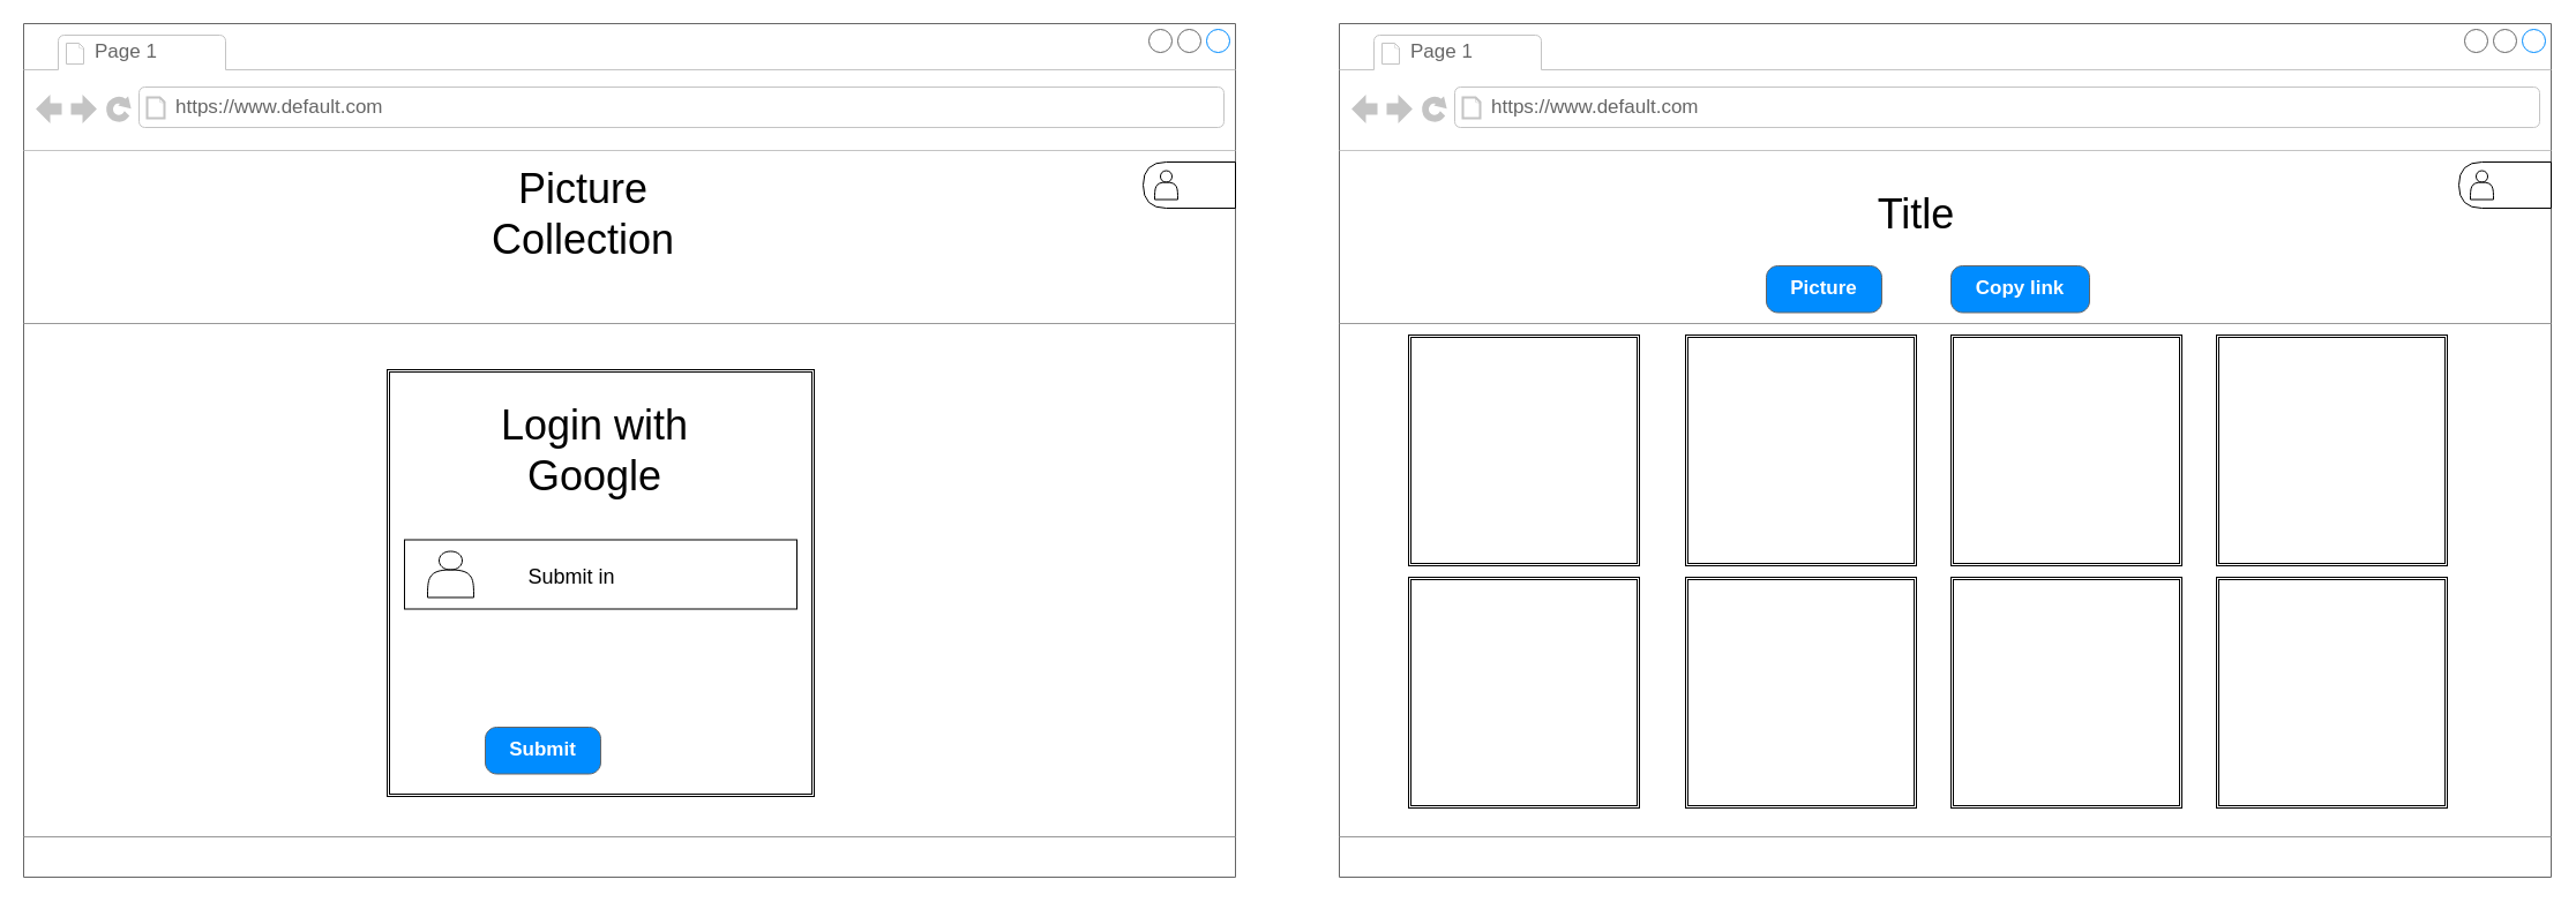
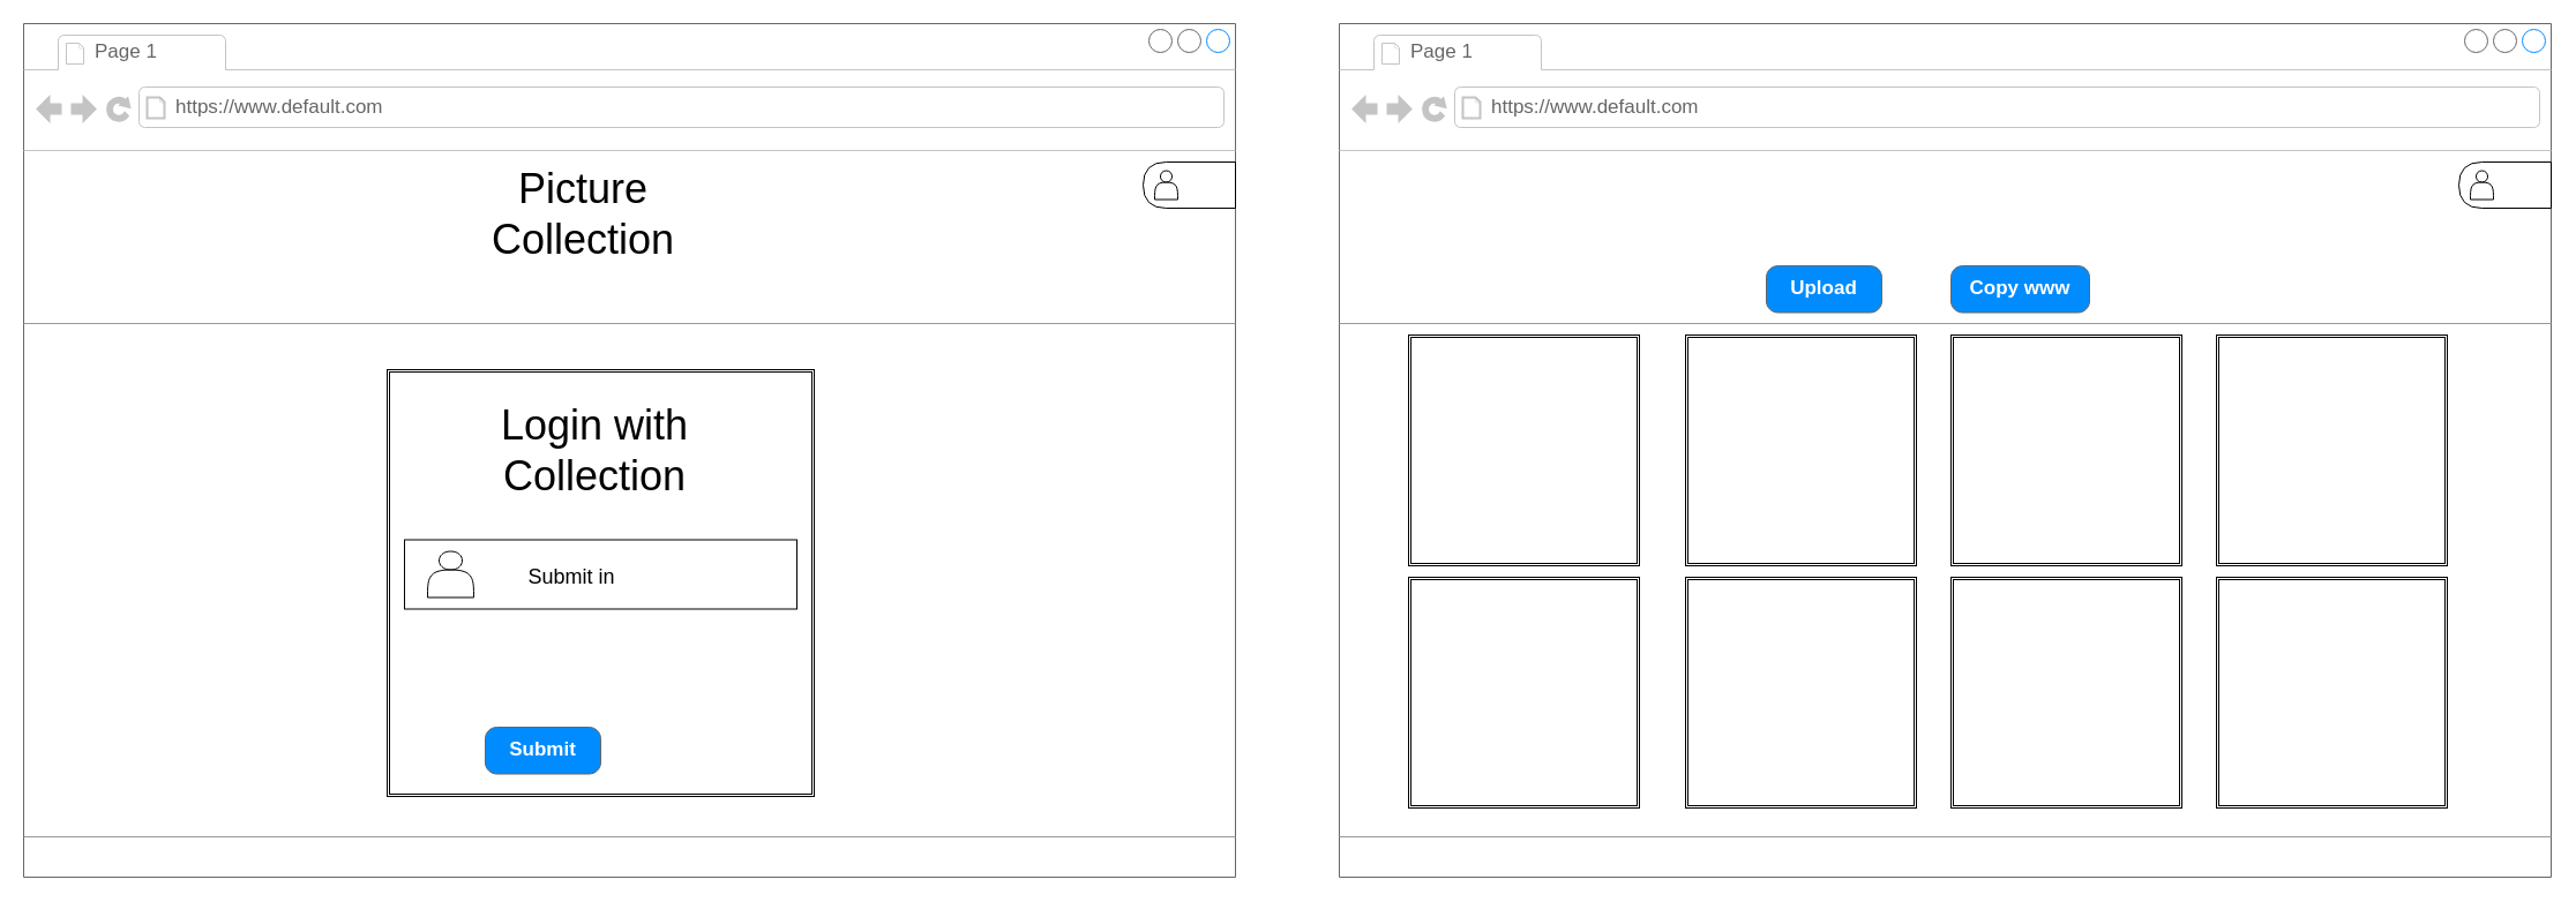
  <mxCell id="0" />
  <mxCell id="1" parent="0" />
  <mxCell id="2" value="" style="strokeWidth=1;shadow=0;dashed=0;align=center;html=1;shape=mxgraph.mockup.containers.browserWindow;rSize=0;strokeColor=#666666;mainText=,;recursiveResize=0;rounded=0;labelBackgroundColor=none;fontFamily=Verdana;fontSize=12" parent="1" vertex="1"><mxGeometry x="1160" y="20" width="1050" height="740" as="geometry" /></mxCell>
  <mxCell id="3" value="Page 1" style="strokeWidth=1;shadow=0;dashed=0;align=center;html=1;shape=mxgraph.mockup.containers.anchor;fontSize=17;fontColor=#666666;align=left;" parent="2" vertex="1"><mxGeometry x="60" y="12" width="110" height="26" as="geometry" /></mxCell>
  <mxCell id="4" value="https://www.default.com" style="strokeWidth=1;shadow=0;dashed=0;align=center;html=1;shape=mxgraph.mockup.containers.anchor;rSize=0;fontSize=17;fontColor=#666666;align=left;" parent="2" vertex="1"><mxGeometry x="130" y="60" width="250" height="26" as="geometry" /></mxCell>
  <mxCell id="5" value="" style="verticalLabelPosition=bottom;shadow=0;dashed=0;align=center;html=1;verticalAlign=top;strokeWidth=1;shape=mxgraph.mockup.markup.line;strokeColor=#999999;rounded=0;labelBackgroundColor=none;fillColor=#ffffff;fontFamily=Verdana;fontSize=12;fontColor=#000000;" parent="2" vertex="1"><mxGeometry y="250" width="1050" height="20" as="geometry" /></mxCell>
  <mxCell id="6" value="" style="verticalLabelPosition=bottom;shadow=0;dashed=0;align=center;html=1;verticalAlign=top;strokeWidth=1;shape=mxgraph.mockup.markup.line;strokeColor=#999999;rounded=0;labelBackgroundColor=none;fillColor=#ffffff;fontFamily=Verdana;fontSize=12;fontColor=#000000;" parent="2" vertex="1"><mxGeometry y="700" width="1050" height="10" as="geometry" /></mxCell>
- <mxCell id="7" value="&lt;font style=&quot;font-size: 36px;&quot;&gt;Title&lt;/font&gt;" style="text;html=1;strokeColor=none;fillColor=none;align=center;verticalAlign=middle;whiteSpace=wrap;rounded=0;" vertex="1" parent="2"><mxGeometry x="470" y="150" width="60" height="30" as="geometry" /></mxCell>
- <mxCell id="8" value="Copy link" style="strokeWidth=1;shadow=0;dashed=0;align=center;html=1;shape=mxgraph.mockup.buttons.button;strokeColor=#666666;fontColor=#ffffff;mainText=;buttonStyle=round;fontSize=17;fontStyle=1;fillColor=#008cff;whiteSpace=wrap;" vertex="1" parent="2"><mxGeometry x="530" y="210" width="120" height="40.5" as="geometry" /></mxCell>
- <mxCell id="9" value="Picture " style="strokeWidth=1;shadow=0;dashed=0;align=center;html=1;shape=mxgraph.mockup.buttons.button;strokeColor=#666666;fontColor=#ffffff;mainText=;buttonStyle=round;fontSize=17;fontStyle=1;fillColor=#008cff;whiteSpace=wrap;" vertex="1" parent="2"><mxGeometry x="370" y="210" width="100" height="40.5" as="geometry" /></mxCell>
+ <mxCell id="8" value="Copy www" style="strokeWidth=1;shadow=0;dashed=0;align=center;html=1;shape=mxgraph.mockup.buttons.button;strokeColor=#666666;fontColor=#ffffff;mainText=;buttonStyle=round;fontSize=17;fontStyle=1;fillColor=#008cff;whiteSpace=wrap;" vertex="1" parent="2"><mxGeometry x="530" y="210" width="120" height="40.5" as="geometry" /></mxCell>
+ <mxCell id="9" value="Upload " style="strokeWidth=1;shadow=0;dashed=0;align=center;html=1;shape=mxgraph.mockup.buttons.button;strokeColor=#666666;fontColor=#ffffff;mainText=;buttonStyle=round;fontSize=17;fontStyle=1;fillColor=#008cff;whiteSpace=wrap;" vertex="1" parent="2"><mxGeometry x="370" y="210" width="100" height="40.5" as="geometry" /></mxCell>
  <mxCell id="10" value="" style="shape=ext;double=1;whiteSpace=wrap;html=1;aspect=fixed;fontSize=36;" vertex="1" parent="2"><mxGeometry x="60" y="270" width="200" height="200" as="geometry" /></mxCell>
  <mxCell id="11" value="" style="shape=ext;double=1;whiteSpace=wrap;html=1;aspect=fixed;fontSize=36;" vertex="1" parent="2"><mxGeometry x="300" y="270" width="200" height="200" as="geometry" /></mxCell>
  <mxCell id="12" value="" style="shape=ext;double=1;whiteSpace=wrap;html=1;aspect=fixed;fontSize=36;" vertex="1" parent="2"><mxGeometry x="530" y="270" width="200" height="200" as="geometry" /></mxCell>
  <mxCell id="13" value="" style="shape=ext;double=1;whiteSpace=wrap;html=1;aspect=fixed;fontSize=36;" vertex="1" parent="2"><mxGeometry x="760" y="270" width="200" height="200" as="geometry" /></mxCell>
  <mxCell id="14" value="" style="shape=ext;double=1;whiteSpace=wrap;html=1;aspect=fixed;fontSize=36;" vertex="1" parent="2"><mxGeometry x="60" y="480" width="200" height="200" as="geometry" /></mxCell>
  <mxCell id="15" value="" style="shape=ext;double=1;whiteSpace=wrap;html=1;aspect=fixed;fontSize=36;" vertex="1" parent="2"><mxGeometry x="300" y="480" width="200" height="200" as="geometry" /></mxCell>
  <mxCell id="16" value="" style="shape=ext;double=1;whiteSpace=wrap;html=1;aspect=fixed;fontSize=36;" vertex="1" parent="2"><mxGeometry x="530" y="480" width="200" height="200" as="geometry" /></mxCell>
  <mxCell id="17" value="" style="shape=ext;double=1;whiteSpace=wrap;html=1;aspect=fixed;fontSize=36;" vertex="1" parent="2"><mxGeometry x="760" y="480" width="200" height="200" as="geometry" /></mxCell>
  <mxCell id="18" value="" style="shape=delay;whiteSpace=wrap;html=1;fontSize=36;rotation=-180;" vertex="1" parent="2"><mxGeometry x="970" y="120" width="80" height="40" as="geometry" /></mxCell>
  <mxCell id="19" value="" style="shape=actor;whiteSpace=wrap;html=1;fontSize=36;" vertex="1" parent="2"><mxGeometry x="980" y="127.5" width="20" height="25" as="geometry" /></mxCell>
  <mxCell id="20" value="" style="strokeWidth=1;shadow=0;dashed=0;align=center;html=1;shape=mxgraph.mockup.containers.browserWindow;rSize=0;strokeColor=#666666;mainText=,;recursiveResize=0;rounded=0;labelBackgroundColor=none;fontFamily=Verdana;fontSize=12" vertex="1" parent="1"><mxGeometry x="20" y="20" width="1050" height="740" as="geometry" /></mxCell>
  <mxCell id="21" value="Page 1" style="strokeWidth=1;shadow=0;dashed=0;align=center;html=1;shape=mxgraph.mockup.containers.anchor;fontSize=17;fontColor=#666666;align=left;" vertex="1" parent="20"><mxGeometry x="60" y="12" width="110" height="26" as="geometry" /></mxCell>
  <mxCell id="22" value="https://www.default.com" style="strokeWidth=1;shadow=0;dashed=0;align=center;html=1;shape=mxgraph.mockup.containers.anchor;rSize=0;fontSize=17;fontColor=#666666;align=left;" vertex="1" parent="20"><mxGeometry x="130" y="60" width="250" height="26" as="geometry" /></mxCell>
  <mxCell id="23" value="" style="verticalLabelPosition=bottom;shadow=0;dashed=0;align=center;html=1;verticalAlign=top;strokeWidth=1;shape=mxgraph.mockup.markup.line;strokeColor=#999999;rounded=0;labelBackgroundColor=none;fillColor=#ffffff;fontFamily=Verdana;fontSize=12;fontColor=#000000;" vertex="1" parent="20"><mxGeometry y="250" width="1050" height="20" as="geometry" /></mxCell>
  <mxCell id="24" value="" style="verticalLabelPosition=bottom;shadow=0;dashed=0;align=center;html=1;verticalAlign=top;strokeWidth=1;shape=mxgraph.mockup.markup.line;strokeColor=#999999;rounded=0;labelBackgroundColor=none;fillColor=#ffffff;fontFamily=Verdana;fontSize=12;fontColor=#000000;" vertex="1" parent="20"><mxGeometry y="700" width="1050" height="10" as="geometry" /></mxCell>
  <mxCell id="25" value="&lt;div&gt;&lt;font style=&quot;font-size: 36px;&quot;&gt;Picture Collection &lt;/font&gt;&lt;br&gt;&lt;/div&gt;" style="text;html=1;strokeColor=none;fillColor=none;align=center;verticalAlign=middle;whiteSpace=wrap;rounded=0;" vertex="1" parent="20"><mxGeometry x="455" y="150" width="60" height="30" as="geometry" /></mxCell>
  <mxCell id="26" value="" style="shape=delay;whiteSpace=wrap;html=1;fontSize=36;rotation=-180;" vertex="1" parent="20"><mxGeometry x="970" y="120" width="80" height="40" as="geometry" /></mxCell>
  <mxCell id="27" value="" style="shape=actor;whiteSpace=wrap;html=1;fontSize=36;" vertex="1" parent="20"><mxGeometry x="980" y="127.5" width="20" height="25" as="geometry" /></mxCell>
  <mxCell id="28" value="" style="shape=ext;double=1;whiteSpace=wrap;html=1;aspect=fixed;fontSize=36;" vertex="1" parent="20"><mxGeometry x="315" y="300" width="370" height="370" as="geometry" /></mxCell>
- <mxCell id="29" value="Login with Google" style="text;html=1;strokeColor=none;fillColor=none;align=center;verticalAlign=middle;whiteSpace=wrap;rounded=0;fontSize=36;" vertex="1" parent="20"><mxGeometry x="380" y="292.5" width="230" height="155" as="geometry" /></mxCell>
+ <mxCell id="29" value="Login with Collection" style="text;html=1;strokeColor=none;fillColor=none;align=center;verticalAlign=middle;whiteSpace=wrap;rounded=0;fontSize=36;" vertex="1" parent="20"><mxGeometry x="380" y="292.5" width="230" height="155" as="geometry" /></mxCell>
  <mxCell id="30" value="" style="rounded=0;whiteSpace=wrap;html=1;fontSize=36;" vertex="1" parent="20"><mxGeometry x="330" y="447.5" width="340" height="60" as="geometry" /></mxCell>
  <mxCell id="31" value="" style="shape=actor;whiteSpace=wrap;html=1;fontSize=36;" vertex="1" parent="20"><mxGeometry x="350" y="457.5" width="40" height="40" as="geometry" /></mxCell>
  <mxCell id="32" value="&lt;font style=&quot;font-size: 18px;&quot;&gt;Submit in&lt;/font&gt;" style="text;html=1;strokeColor=none;fillColor=none;align=center;verticalAlign=middle;whiteSpace=wrap;rounded=0;fontSize=36;" vertex="1" parent="20"><mxGeometry x="410" y="457.5" width="130" height="30" as="geometry" /></mxCell>
  <mxCell id="33" value="Submit" style="strokeWidth=1;shadow=0;dashed=0;align=center;html=1;shape=mxgraph.mockup.buttons.button;strokeColor=#666666;fontColor=#ffffff;mainText=;buttonStyle=round;fontSize=17;fontStyle=1;fillColor=#008cff;whiteSpace=wrap;" vertex="1" parent="20"><mxGeometry x="400" y="610" width="100" height="40.5" as="geometry" /></mxCell>
